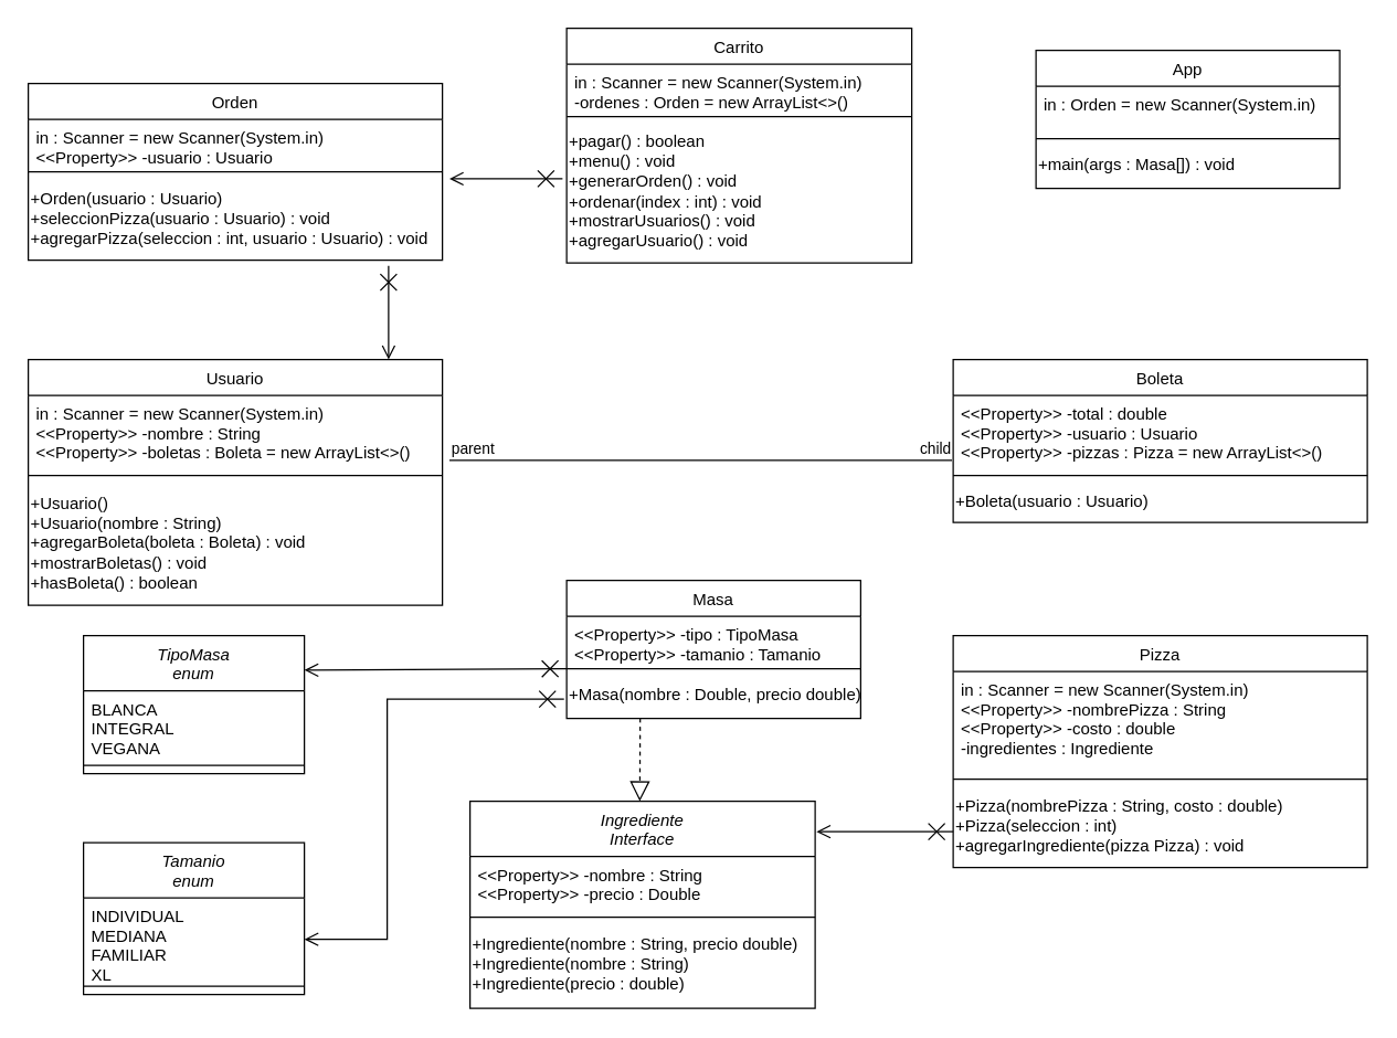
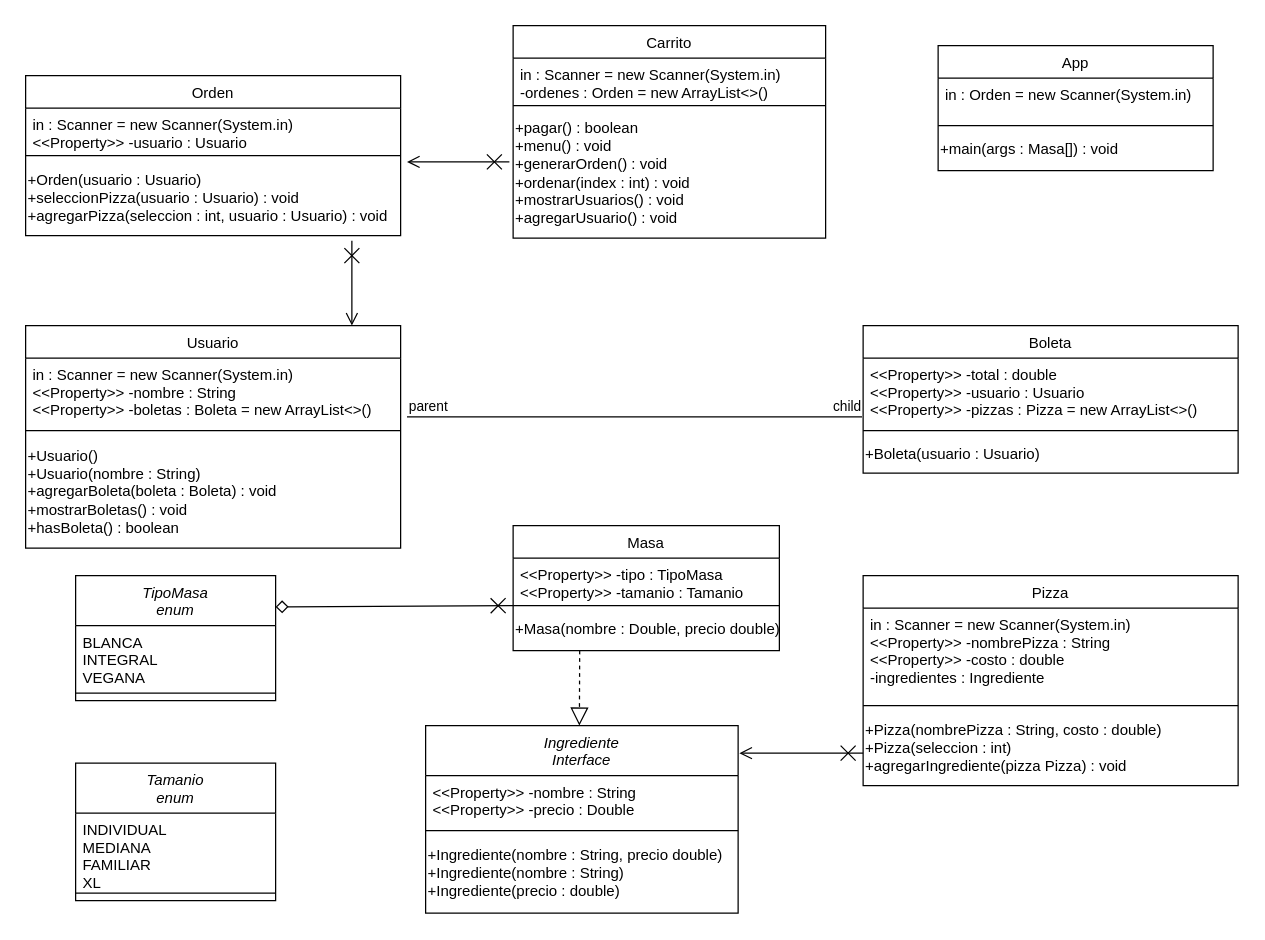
  <mxCell id="0" />
  <mxCell id="1" parent="0" />
  <mxCell id="2" value="App" style="swimlane;fontStyle=0;align=center;verticalAlign=top;childLayout=stackLayout;horizontal=1;startSize=26;horizontalStack=0;resizeParent=1;resizeLast=0;collapsible=1;marginBottom=0;rounded=0;shadow=0;strokeWidth=1;" parent="1" vertex="1"><mxGeometry x="750" y="36" width="220" height="100" as="geometry"><mxRectangle x="340" y="380" width="170" height="26" as="alternateBounds" /></mxGeometry></mxCell>
  <mxCell id="3" value="in : Orden = new Scanner(System.in)&#10;" style="text;align=left;verticalAlign=top;spacingLeft=4;spacingRight=4;overflow=hidden;rotatable=0;points=[[0,0.5],[1,0.5]];portConstraint=eastwest;" parent="2" vertex="1"><mxGeometry y="26" width="220" height="34" as="geometry" /></mxCell>
  <mxCell id="4" value="" style="line;html=1;strokeWidth=1;align=left;verticalAlign=middle;spacingTop=-1;spacingLeft=3;spacingRight=3;rotatable=0;labelPosition=right;points=[];portConstraint=eastwest;" parent="2" vertex="1"><mxGeometry y="60" width="220" height="8" as="geometry" /></mxCell>
  <mxCell id="5" value="+main(args : Masa[]) : void" style="text;html=1;align=left;verticalAlign=middle;resizable=0;points=[];autosize=1;strokeColor=none;fillColor=none;" parent="2" vertex="1"><mxGeometry y="68" width="220" height="30" as="geometry" /></mxCell>
  <mxCell id="6" value="Ingrediente&#10;Interface&#10;" style="swimlane;fontStyle=2;align=center;verticalAlign=top;childLayout=stackLayout;horizontal=1;startSize=40;horizontalStack=0;resizeParent=1;resizeLast=0;collapsible=1;marginBottom=0;rounded=0;shadow=0;strokeWidth=1;" parent="1" vertex="1"><mxGeometry x="340" y="580" width="250" height="150" as="geometry"><mxRectangle x="340" y="380" width="170" height="26" as="alternateBounds" /></mxGeometry></mxCell>
  <mxCell id="7" value="&lt;&lt;Property&gt;&gt; -nombre : String&#10;&lt;&lt;Property&gt;&gt; -precio : Double" style="text;align=left;verticalAlign=top;spacingLeft=4;spacingRight=4;overflow=hidden;rotatable=0;points=[[0,0.5],[1,0.5]];portConstraint=eastwest;" parent="6" vertex="1"><mxGeometry y="40" width="250" height="40" as="geometry" /></mxCell>
  <mxCell id="8" value="" style="line;html=1;strokeWidth=1;align=left;verticalAlign=middle;spacingTop=-1;spacingLeft=3;spacingRight=3;rotatable=0;labelPosition=right;points=[];portConstraint=eastwest;" parent="6" vertex="1"><mxGeometry y="80" width="250" height="8" as="geometry" /></mxCell>
  <mxCell id="9" value="&lt;div align=&quot;left&quot;&gt;+Ingrediente(nombre : String, precio double)&lt;/div&gt;&lt;div align=&quot;left&quot;&gt;+Ingrediente(nombre : String)&lt;/div&gt;&lt;div align=&quot;left&quot;&gt;+Ingrediente(precio : double)&lt;br&gt;&lt;/div&gt;" style="text;html=1;align=left;verticalAlign=middle;resizable=0;points=[];autosize=1;strokeColor=none;fillColor=none;" parent="6" vertex="1"><mxGeometry y="88" width="250" height="60" as="geometry" /></mxCell>
  <mxCell id="10" value="TipoMasa&#10;enum" style="swimlane;fontStyle=2;align=center;verticalAlign=top;childLayout=stackLayout;horizontal=1;startSize=40;horizontalStack=0;resizeParent=1;resizeLast=0;collapsible=1;marginBottom=0;rounded=0;shadow=0;strokeWidth=1;" parent="1" vertex="1"><mxGeometry x="60" y="460" width="160" height="100" as="geometry"><mxRectangle x="130" y="650" width="170" height="26" as="alternateBounds" /></mxGeometry></mxCell>
  <mxCell id="11" value="BLANCA&#10;INTEGRAL&#10;VEGANA&#10;" style="text;align=left;verticalAlign=top;spacingLeft=4;spacingRight=4;overflow=hidden;rotatable=0;points=[[0,0.5],[1,0.5]];portConstraint=eastwest;" parent="10" vertex="1"><mxGeometry y="40" width="160" height="50" as="geometry" /></mxCell>
  <mxCell id="12" value="" style="line;html=1;strokeWidth=1;align=left;verticalAlign=middle;spacingTop=-1;spacingLeft=3;spacingRight=3;rotatable=0;labelPosition=right;points=[];portConstraint=eastwest;" parent="10" vertex="1"><mxGeometry y="90" width="160" height="8" as="geometry" /></mxCell>
  <mxCell id="13" value="Tamanio&#10;enum" style="swimlane;fontStyle=2;align=center;verticalAlign=top;childLayout=stackLayout;horizontal=1;startSize=40;horizontalStack=0;resizeParent=1;resizeLast=0;collapsible=1;marginBottom=0;rounded=0;shadow=0;strokeWidth=1;" parent="1" vertex="1"><mxGeometry x="60" y="610" width="160" height="110" as="geometry"><mxRectangle x="340" y="380" width="170" height="26" as="alternateBounds" /></mxGeometry></mxCell>
  <mxCell id="14" value="INDIVIDUAL&#10;MEDIANA&#10;FAMILIAR&#10;XL&#10;" style="text;align=left;verticalAlign=top;spacingLeft=4;spacingRight=4;overflow=hidden;rotatable=0;points=[[0,0.5],[1,0.5]];portConstraint=eastwest;" parent="13" vertex="1"><mxGeometry y="40" width="160" height="60" as="geometry" /></mxCell>
  <mxCell id="15" value="" style="line;html=1;strokeWidth=1;align=left;verticalAlign=middle;spacingTop=-1;spacingLeft=3;spacingRight=3;rotatable=0;labelPosition=right;points=[];portConstraint=eastwest;" parent="13" vertex="1"><mxGeometry y="100" width="160" height="8" as="geometry" /></mxCell>
  <mxCell id="16" value="Boleta" style="swimlane;fontStyle=0;align=center;verticalAlign=top;childLayout=stackLayout;horizontal=1;startSize=26;horizontalStack=0;resizeParent=1;resizeLast=0;collapsible=1;marginBottom=0;rounded=0;shadow=0;strokeWidth=1;" parent="1" vertex="1"><mxGeometry x="690" y="260" width="300" height="118" as="geometry"><mxRectangle x="340" y="380" width="170" height="26" as="alternateBounds" /></mxGeometry></mxCell>
  <mxCell id="17" value="&lt;&lt;Property&gt;&gt; -total : double&#10;&lt;&lt;Property&gt;&gt; -usuario : Usuario&#10;&lt;&lt;Property&gt;&gt; -pizzas : Pizza = new ArrayList&lt;&gt;()" style="text;align=left;verticalAlign=top;spacingLeft=4;spacingRight=4;overflow=hidden;rotatable=0;points=[[0,0.5],[1,0.5]];portConstraint=eastwest;" parent="16" vertex="1"><mxGeometry y="26" width="300" height="54" as="geometry" /></mxCell>
  <mxCell id="18" value="" style="line;html=1;strokeWidth=1;align=left;verticalAlign=middle;spacingTop=-1;spacingLeft=3;spacingRight=3;rotatable=0;labelPosition=right;points=[];portConstraint=eastwest;" parent="16" vertex="1"><mxGeometry y="80" width="300" height="8" as="geometry" /></mxCell>
  <mxCell id="19" value="&lt;div align=&quot;left&quot;&gt;+Boleta(usuario : Usuario)&lt;br&gt;&lt;/div&gt;" style="text;html=1;align=left;verticalAlign=middle;resizable=0;points=[];autosize=1;strokeColor=none;fillColor=none;" parent="16" vertex="1"><mxGeometry y="88" width="300" height="30" as="geometry" /></mxCell>
  <mxCell id="20" value="Orden" style="swimlane;fontStyle=0;align=center;verticalAlign=top;childLayout=stackLayout;horizontal=1;startSize=26;horizontalStack=0;resizeParent=1;resizeLast=0;collapsible=1;marginBottom=0;rounded=0;shadow=0;strokeWidth=1;" parent="1" vertex="1"><mxGeometry x="20" y="60" width="300" height="128" as="geometry"><mxRectangle x="340" y="380" width="170" height="26" as="alternateBounds" /></mxGeometry></mxCell>
  <mxCell id="21" value="in : Scanner = new Scanner(System.in)&#10;&lt;&lt;Property&gt;&gt; -usuario : Usuario" style="text;align=left;verticalAlign=top;spacingLeft=4;spacingRight=4;overflow=hidden;rotatable=0;points=[[0,0.5],[1,0.5]];portConstraint=eastwest;" parent="20" vertex="1"><mxGeometry y="26" width="300" height="34" as="geometry" /></mxCell>
  <mxCell id="22" value="" style="line;html=1;strokeWidth=1;align=left;verticalAlign=middle;spacingTop=-1;spacingLeft=3;spacingRight=3;rotatable=0;labelPosition=right;points=[];portConstraint=eastwest;" parent="20" vertex="1"><mxGeometry y="60" width="300" height="8" as="geometry" /></mxCell>
  <mxCell id="23" value="&lt;div&gt;+Orden(usuario : Usuario)&lt;/div&gt;&lt;div&gt;+seleccionPizza(usuario : Usuario) : void&lt;/div&gt;&lt;div&gt;+agregarPizza(seleccion : int, usuario : Usuario) : void&lt;br&gt;&lt;/div&gt;" style="text;html=1;align=left;verticalAlign=middle;resizable=0;points=[];autosize=1;strokeColor=none;fillColor=none;" parent="20" vertex="1"><mxGeometry y="68" width="300" height="60" as="geometry" /></mxCell>
  <mxCell id="24" value="Masa" style="swimlane;fontStyle=0;align=center;verticalAlign=top;childLayout=stackLayout;horizontal=1;startSize=26;horizontalStack=0;resizeParent=1;resizeLast=0;collapsible=1;marginBottom=0;rounded=0;shadow=0;strokeWidth=1;" parent="1" vertex="1"><mxGeometry x="410" y="420" width="213" height="100" as="geometry"><mxRectangle x="340" y="380" width="170" height="26" as="alternateBounds" /></mxGeometry></mxCell>
  <mxCell id="25" value="&lt;&lt;Property&gt;&gt; -tipo : TipoMasa&#10;&lt;&lt;Property&gt;&gt; -tamanio : Tamanio" style="text;align=left;verticalAlign=top;spacingLeft=4;spacingRight=4;overflow=hidden;rotatable=0;points=[[0,0.5],[1,0.5]];portConstraint=eastwest;" parent="24" vertex="1"><mxGeometry y="26" width="213" height="34" as="geometry" /></mxCell>
  <mxCell id="26" value="" style="line;html=1;strokeWidth=1;align=left;verticalAlign=middle;spacingTop=-1;spacingLeft=3;spacingRight=3;rotatable=0;labelPosition=right;points=[];portConstraint=eastwest;" parent="24" vertex="1"><mxGeometry y="60" width="213" height="8" as="geometry" /></mxCell>
  <mxCell id="27" value="&lt;div align=&quot;left&quot;&gt;+Masa(nombre : Double, precio double)&lt;/div&gt;" style="text;html=1;align=left;verticalAlign=middle;resizable=0;points=[];autosize=1;strokeColor=none;fillColor=none;" parent="24" vertex="1"><mxGeometry y="68" width="213" height="30" as="geometry" /></mxCell>
  <mxCell id="28" value="Carrito" style="swimlane;fontStyle=0;align=center;verticalAlign=top;childLayout=stackLayout;horizontal=1;startSize=26;horizontalStack=0;resizeParent=1;resizeLast=0;collapsible=1;marginBottom=0;rounded=0;shadow=0;strokeWidth=1;" parent="1" vertex="1"><mxGeometry x="410" y="20" width="250" height="170" as="geometry"><mxRectangle x="340" y="380" width="170" height="26" as="alternateBounds" /></mxGeometry></mxCell>
  <mxCell id="29" value="in : Scanner = new Scanner(System.in)&#10;-ordenes : Orden = new ArrayList&lt;&gt;()" style="text;align=left;verticalAlign=top;spacingLeft=4;spacingRight=4;overflow=hidden;rotatable=0;points=[[0,0.5],[1,0.5]];portConstraint=eastwest;" parent="28" vertex="1"><mxGeometry y="26" width="250" height="34" as="geometry" /></mxCell>
  <mxCell id="30" value="" style="line;html=1;strokeWidth=1;align=left;verticalAlign=middle;spacingTop=-1;spacingLeft=3;spacingRight=3;rotatable=0;labelPosition=right;points=[];portConstraint=eastwest;" parent="28" vertex="1"><mxGeometry y="60" width="250" height="8" as="geometry" /></mxCell>
  <mxCell id="31" value="&lt;div&gt;+pagar() : boolean&lt;/div&gt;&lt;div&gt;+menu() : void&lt;/div&gt;&lt;div&gt;+generarOrden() : void&lt;/div&gt;&lt;div&gt;+ordenar(index : int) : void&lt;/div&gt;&lt;div&gt;+mostrarUsuarios() : void&lt;/div&gt;&lt;div&gt;+agregarUsuario() : void&lt;br&gt;&lt;/div&gt;" style="text;html=1;align=left;verticalAlign=middle;resizable=0;points=[];autosize=1;strokeColor=none;fillColor=none;" parent="28" vertex="1"><mxGeometry y="68" width="250" height="100" as="geometry" /></mxCell>
  <mxCell id="32" value="Pizza" style="swimlane;fontStyle=0;align=center;verticalAlign=top;childLayout=stackLayout;horizontal=1;startSize=26;horizontalStack=0;resizeParent=1;resizeLast=0;collapsible=1;marginBottom=0;rounded=0;shadow=0;strokeWidth=1;" parent="1" vertex="1"><mxGeometry x="690" y="460" width="300" height="168" as="geometry"><mxRectangle x="340" y="380" width="170" height="26" as="alternateBounds" /></mxGeometry></mxCell>
  <mxCell id="33" value="in : Scanner = new Scanner(System.in)&#10;&lt;&lt;Property&gt;&gt; -nombrePizza : String&#10;&lt;&lt;Property&gt;&gt; -costo : double&#10;-ingredientes : Ingrediente&#10;" style="text;align=left;verticalAlign=top;spacingLeft=4;spacingRight=4;overflow=hidden;rotatable=0;points=[[0,0.5],[1,0.5]];portConstraint=eastwest;" parent="32" vertex="1"><mxGeometry y="26" width="300" height="74" as="geometry" /></mxCell>
  <mxCell id="34" value="" style="line;html=1;strokeWidth=1;align=left;verticalAlign=middle;spacingTop=-1;spacingLeft=3;spacingRight=3;rotatable=0;labelPosition=right;points=[];portConstraint=eastwest;" parent="32" vertex="1"><mxGeometry y="100" width="300" height="8" as="geometry" /></mxCell>
  <mxCell id="35" value="&lt;div&gt;+Pizza(nombrePizza : String, costo : double)&lt;br&gt;&lt;/div&gt;+Pizza(seleccion : int)&lt;br&gt;&lt;div&gt;+agregarIngrediente(pizza Pizza) : void&lt;br&gt;&lt;/div&gt;" style="text;html=1;align=left;verticalAlign=middle;resizable=0;points=[];autosize=1;strokeColor=none;fillColor=none;" parent="32" vertex="1"><mxGeometry y="108" width="300" height="60" as="geometry" /></mxCell>
  <mxCell id="36" value="Usuario" style="swimlane;fontStyle=0;align=center;verticalAlign=top;childLayout=stackLayout;horizontal=1;startSize=26;horizontalStack=0;resizeParent=1;resizeLast=0;collapsible=1;marginBottom=0;rounded=0;shadow=0;strokeWidth=1;" parent="1" vertex="1"><mxGeometry x="20" y="260" width="300" height="178" as="geometry"><mxRectangle x="340" y="380" width="170" height="26" as="alternateBounds" /></mxGeometry></mxCell>
  <mxCell id="37" value="in : Scanner = new Scanner(System.in)&#10;&lt;&lt;Property&gt;&gt; -nombre : String&#10;&lt;&lt;Property&gt;&gt; -boletas : Boleta = new ArrayList&lt;&gt;()" style="text;align=left;verticalAlign=top;spacingLeft=4;spacingRight=4;overflow=hidden;rotatable=0;points=[[0,0.5],[1,0.5]];portConstraint=eastwest;" parent="36" vertex="1"><mxGeometry y="26" width="300" height="54" as="geometry" /></mxCell>
  <mxCell id="38" value="" style="line;html=1;strokeWidth=1;align=left;verticalAlign=middle;spacingTop=-1;spacingLeft=3;spacingRight=3;rotatable=0;labelPosition=right;points=[];portConstraint=eastwest;" parent="36" vertex="1"><mxGeometry y="80" width="300" height="8" as="geometry" /></mxCell>
  <mxCell id="39" value="&lt;div&gt;+Usuario()&lt;/div&gt;&lt;div&gt;+Usuario(nombre : String)&lt;/div&gt;&lt;div&gt;+agregarBoleta(boleta : Boleta) : void&lt;/div&gt;&lt;div&gt;+mostrarBoletas() : void&lt;/div&gt;&lt;div&gt;+hasBoleta() : boolean&lt;br&gt;&lt;/div&gt;" style="text;html=1;align=left;verticalAlign=middle;resizable=0;points=[];autosize=1;strokeColor=none;fillColor=none;" parent="36" vertex="1"><mxGeometry y="88" width="300" height="90" as="geometry" /></mxCell>
  <mxCell id="40" value="" style="endArrow=open;startArrow=cross;endFill=0;startFill=0;endSize=8;startSize=10;html=1;rounded=0;exitX=0.87;exitY=1.067;exitDx=0;exitDy=0;exitPerimeter=0;entryX=0.87;entryY=0;entryDx=0;entryDy=0;entryPerimeter=0;" parent="1" source="23" target="36" edge="1"><mxGeometry width="160" relative="1" as="geometry"><mxPoint x="330" y="280" as="sourcePoint" /><mxPoint x="490" y="280" as="targetPoint" /></mxGeometry></mxCell>
  <mxCell id="41" value="" style="endArrow=open;startArrow=cross;endFill=0;startFill=0;endSize=8;startSize=10;html=1;rounded=0;exitX=-0.012;exitY=0.41;exitDx=0;exitDy=0;exitPerimeter=0;entryX=1.017;entryY=0.017;entryDx=0;entryDy=0;entryPerimeter=0;" parent="1" source="31" target="23" edge="1"><mxGeometry width="160" relative="1" as="geometry"><mxPoint x="330" y="280" as="sourcePoint" /><mxPoint x="490" y="280" as="targetPoint" /></mxGeometry></mxCell>
  <mxCell id="42" value="" style="endArrow=none;html=1;edgeStyle=orthogonalEdgeStyle;rounded=0;exitX=1.017;exitY=0.87;exitDx=0;exitDy=0;exitPerimeter=0;entryX=-0.003;entryY=0.87;entryDx=0;entryDy=0;entryPerimeter=0;" parent="1" source="37" target="17" edge="1"><mxGeometry relative="1" as="geometry"><mxPoint x="330" y="280" as="sourcePoint" /><mxPoint x="490" y="280" as="targetPoint" /></mxGeometry></mxCell>
  <mxCell id="43" value="parent" style="edgeLabel;resizable=0;html=1;align=left;verticalAlign=bottom;" parent="42" connectable="0" vertex="1"><mxGeometry x="-1" relative="1" as="geometry" /></mxCell>
  <mxCell id="44" value="child" style="edgeLabel;resizable=0;html=1;align=right;verticalAlign=bottom;" parent="42" connectable="0" vertex="1"><mxGeometry x="1" relative="1" as="geometry" /></mxCell>
  <mxCell id="45" value="" style="endArrow=block;dashed=1;endFill=0;endSize=12;html=1;rounded=0;exitX=0.25;exitY=1;exitDx=0;exitDy=0;entryX=0.492;entryY=0;entryDx=0;entryDy=0;entryPerimeter=0;" parent="1" source="24" target="6" edge="1"><mxGeometry width="160" relative="1" as="geometry"><mxPoint x="520" y="570" as="sourcePoint" /><mxPoint x="680" y="570" as="targetPoint" /></mxGeometry></mxCell>
  <mxCell id="46" value="" style="endArrow=open;startArrow=cross;endFill=0;startFill=0;endSize=8;startSize=10;html=1;rounded=0;entryX=1.004;entryY=0.147;entryDx=0;entryDy=0;entryPerimeter=0;" parent="1" target="6" edge="1"><mxGeometry width="160" relative="1" as="geometry"><mxPoint x="690" y="602" as="sourcePoint" /><mxPoint x="720" y="610" as="targetPoint" /></mxGeometry></mxCell>
- <mxCell id="47" value="" style="endArrow=open;startArrow=cross;endFill=0;startFill=0;endSize=8;startSize=10;html=1;rounded=0;exitX=0;exitY=-0.133;exitDx=0;exitDy=0;exitPerimeter=0;entryX=1;entryY=0.25;entryDx=0;entryDy=0;" parent="1" source="27" target="10" edge="1"><mxGeometry width="160" relative="1" as="geometry"><mxPoint x="360" y="590" as="sourcePoint" /><mxPoint x="520" y="590" as="targetPoint" /></mxGeometry></mxCell>
- <mxCell id="48" value="" style="endArrow=open;startArrow=cross;endFill=0;startFill=0;endSize=8;startSize=10;html=1;rounded=0;exitX=-0.009;exitY=0.6;exitDx=0;exitDy=0;exitPerimeter=0;entryX=1;entryY=0.5;entryDx=0;entryDy=0;" parent="1" source="27" target="14" edge="1"><mxGeometry width="160" relative="1" as="geometry"><mxPoint x="360" y="590" as="sourcePoint" /><mxPoint x="520" y="590" as="targetPoint" /><Array as="points"><mxPoint x="280" y="506" /><mxPoint x="280" y="680" /></Array></mxGeometry></mxCell>
+ <mxCell id="47" value="" style="endArrow=diamond;startArrow=cross;endFill=0;startFill=0;endSize=8;startSize=10;html=1;rounded=0;exitX=0;exitY=-0.133;exitDx=0;exitDy=0;exitPerimeter=0;entryX=1;entryY=0.25;entryDx=0;entryDy=0;" parent="1" source="27" target="10" edge="1"><mxGeometry width="160" relative="1" as="geometry"><mxPoint x="360" y="590" as="sourcePoint" /><mxPoint x="520" y="590" as="targetPoint" /></mxGeometry></mxCell>
